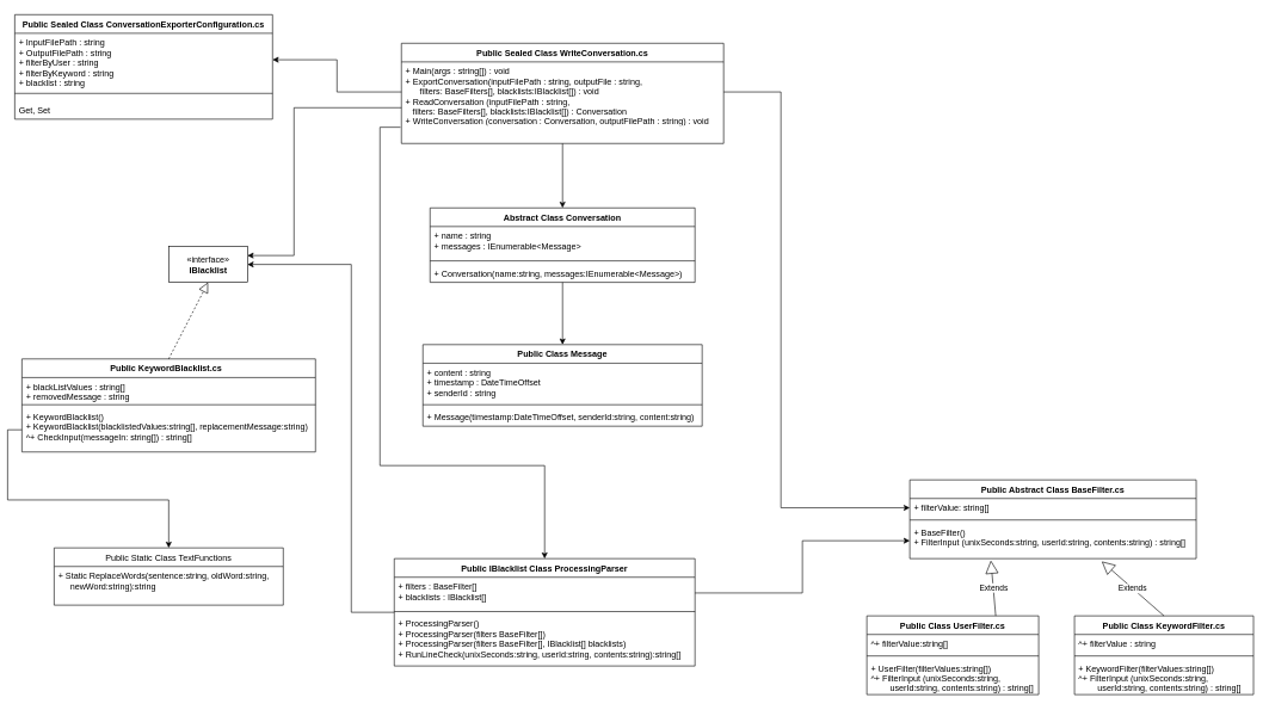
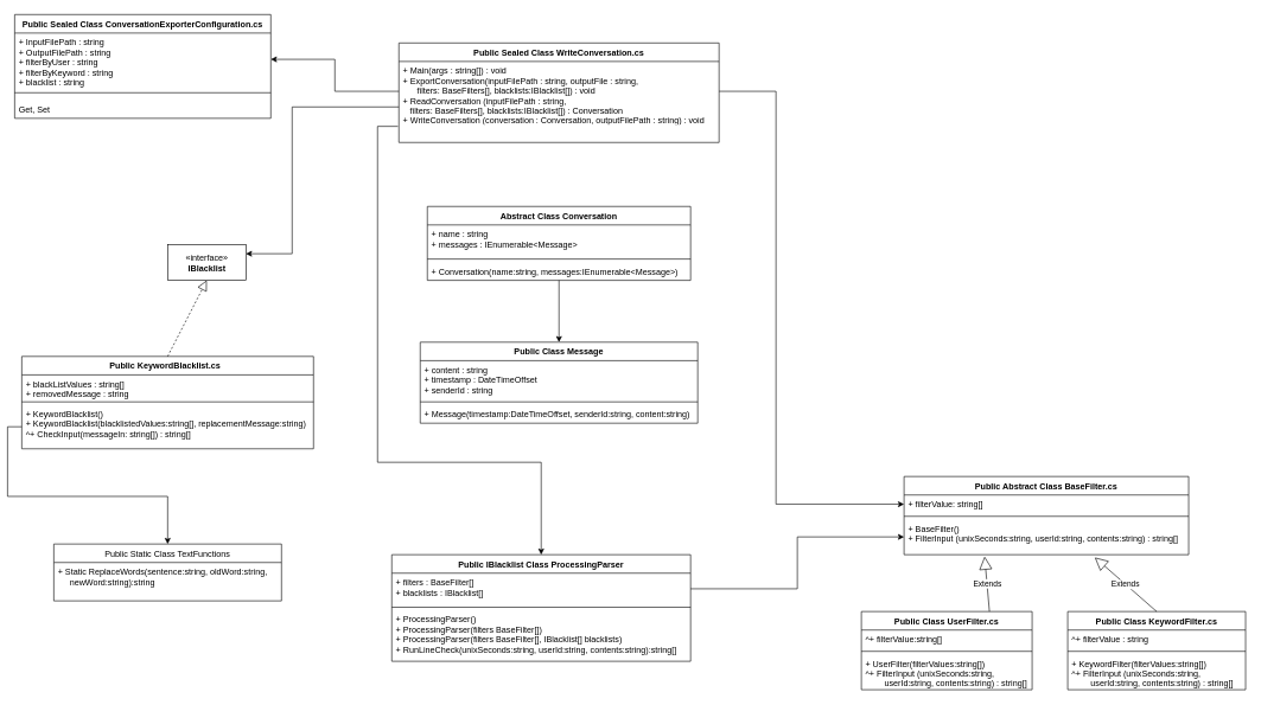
  <mxCell id="0" />
  <mxCell id="1" parent="0" />
  <mxCell id="2" value="Public Sealed Class ConversationExporterConfiguration.cs" style="swimlane;fontStyle=1;align=center;verticalAlign=top;childLayout=stackLayout;horizontal=1;startSize=26;horizontalStack=0;resizeParent=1;resizeParentMax=0;resizeLast=0;collapsible=1;marginBottom=0;" parent="1" vertex="1"><mxGeometry x="20" y="20" width="360" height="146" as="geometry" /></mxCell>
  <mxCell id="3" value="+ InputFilePath : string&#10;+ OutputFilePath : string&#10;+ filterByUser : string&#10;+ filterByKeyword : string&#10;+ blacklist : string" style="text;strokeColor=none;fillColor=none;align=left;verticalAlign=top;spacingLeft=4;spacingRight=4;overflow=hidden;rotatable=0;points=[[0,0.5],[1,0.5]];portConstraint=eastwest;" parent="2" vertex="1"><mxGeometry y="26" width="360" height="74" as="geometry" /></mxCell>
  <mxCell id="4" value="" style="line;strokeWidth=1;fillColor=none;align=left;verticalAlign=middle;spacingTop=-1;spacingLeft=3;spacingRight=3;rotatable=0;labelPosition=right;points=[];portConstraint=eastwest;" parent="2" vertex="1"><mxGeometry y="100" width="360" height="20" as="geometry" /></mxCell>
  <mxCell id="5" value="Get, Set" style="text;strokeColor=none;fillColor=none;align=left;verticalAlign=top;spacingLeft=4;spacingRight=4;overflow=hidden;rotatable=0;points=[[0,0.5],[1,0.5]];portConstraint=eastwest;" parent="2" vertex="1"><mxGeometry y="120" width="360" height="26" as="geometry" /></mxCell>
- <mxCell id="6" style="edgeStyle=orthogonalEdgeStyle;rounded=0;orthogonalLoop=1;jettySize=auto;html=1;entryX=0.5;entryY=0;entryDx=0;entryDy=0;" parent="1" source="8" target="10" edge="1"><mxGeometry relative="1" as="geometry" /></mxCell>
  <mxCell id="7" style="edgeStyle=orthogonalEdgeStyle;rounded=0;orthogonalLoop=1;jettySize=auto;html=1;entryX=0.5;entryY=0;entryDx=0;entryDy=0;exitX=-0.003;exitY=1.087;exitDx=0;exitDy=0;exitPerimeter=0;" edge="1" parent="1" source="21" target="43"><mxGeometry relative="1" as="geometry"><Array as="points"><mxPoint x="530" y="177" /><mxPoint x="530" y="650" /><mxPoint x="760" y="650" /></Array></mxGeometry></mxCell>
  <mxCell id="8" value="Public Sealed Class WriteConversation.cs" style="swimlane;fontStyle=1;align=center;verticalAlign=top;childLayout=stackLayout;horizontal=1;startSize=26;horizontalStack=0;resizeParent=1;resizeParentMax=0;resizeLast=0;collapsible=1;marginBottom=0;" parent="1" vertex="1"><mxGeometry x="560" y="60" width="450" height="140" as="geometry" /></mxCell>
  <mxCell id="9" style="edgeStyle=orthogonalEdgeStyle;rounded=0;orthogonalLoop=1;jettySize=auto;html=1;entryX=0.5;entryY=0;entryDx=0;entryDy=0;" parent="1" source="10" target="14" edge="1"><mxGeometry relative="1" as="geometry" /></mxCell>
  <mxCell id="10" value="Abstract Class Conversation" style="swimlane;fontStyle=1;align=center;verticalAlign=top;childLayout=stackLayout;horizontal=1;startSize=26;horizontalStack=0;resizeParent=1;resizeParentMax=0;resizeLast=0;collapsible=1;marginBottom=0;" parent="1" vertex="1"><mxGeometry x="600" y="290" width="370" height="104" as="geometry" /></mxCell>
  <mxCell id="11" value="+ name : string&#10;+ messages : IEnumerable&lt;Message&gt;" style="text;strokeColor=none;fillColor=none;align=left;verticalAlign=top;spacingLeft=4;spacingRight=4;overflow=hidden;rotatable=0;points=[[0,0.5],[1,0.5]];portConstraint=eastwest;" parent="10" vertex="1"><mxGeometry y="26" width="370" height="44" as="geometry" /></mxCell>
  <mxCell id="12" value="" style="line;strokeWidth=1;fillColor=none;align=left;verticalAlign=middle;spacingTop=-1;spacingLeft=3;spacingRight=3;rotatable=0;labelPosition=right;points=[];portConstraint=eastwest;" parent="10" vertex="1"><mxGeometry y="70" width="370" height="8" as="geometry" /></mxCell>
  <mxCell id="13" value="+ Conversation(name:string, messages:IEnumerable&lt;Message&gt;)" style="text;strokeColor=none;fillColor=none;align=left;verticalAlign=top;spacingLeft=4;spacingRight=4;overflow=hidden;rotatable=0;points=[[0,0.5],[1,0.5]];portConstraint=eastwest;" parent="10" vertex="1"><mxGeometry y="78" width="370" height="26" as="geometry" /></mxCell>
  <mxCell id="14" value="Public Class Message" style="swimlane;fontStyle=1;align=center;verticalAlign=top;childLayout=stackLayout;horizontal=1;startSize=26;horizontalStack=0;resizeParent=1;resizeParentMax=0;resizeLast=0;collapsible=1;marginBottom=0;" parent="1" vertex="1"><mxGeometry x="590" y="481" width="390" height="114" as="geometry" /></mxCell>
  <mxCell id="15" value="+ content : string&#10;+ timestamp : DateTimeOffset&#10;+ senderId : string" style="text;strokeColor=none;fillColor=none;align=left;verticalAlign=top;spacingLeft=4;spacingRight=4;overflow=hidden;rotatable=0;points=[[0,0.5],[1,0.5]];portConstraint=eastwest;" parent="14" vertex="1"><mxGeometry y="26" width="390" height="54" as="geometry" /></mxCell>
  <mxCell id="16" value="" style="line;strokeWidth=1;fillColor=none;align=left;verticalAlign=middle;spacingTop=-1;spacingLeft=3;spacingRight=3;rotatable=0;labelPosition=right;points=[];portConstraint=eastwest;" parent="14" vertex="1"><mxGeometry y="80" width="390" height="8" as="geometry" /></mxCell>
  <mxCell id="17" value="+ Message(timestamp:DateTimeOffset, senderId:string, content:string)" style="text;strokeColor=none;fillColor=none;align=left;verticalAlign=top;spacingLeft=4;spacingRight=4;overflow=hidden;rotatable=0;points=[[0,0.5],[1,0.5]];portConstraint=eastwest;" parent="14" vertex="1"><mxGeometry y="88" width="390" height="26" as="geometry" /></mxCell>
  <mxCell id="18" style="edgeStyle=orthogonalEdgeStyle;rounded=0;orthogonalLoop=1;jettySize=auto;html=1;entryX=1;entryY=0.5;entryDx=0;entryDy=0;" parent="1" source="21" target="3" edge="1"><mxGeometry relative="1" as="geometry" /></mxCell>
  <mxCell id="19" style="edgeStyle=orthogonalEdgeStyle;rounded=0;orthogonalLoop=1;jettySize=auto;html=1;entryX=0;entryY=0.5;entryDx=0;entryDy=0;" parent="1" source="21" target="23" edge="1"><mxGeometry relative="1" as="geometry"><Array as="points"><mxPoint x="1090" y="128" /><mxPoint x="1090" y="709" /></Array></mxGeometry></mxCell>
  <mxCell id="20" style="edgeStyle=orthogonalEdgeStyle;rounded=0;orthogonalLoop=1;jettySize=auto;html=1;entryX=1;entryY=0.25;entryDx=0;entryDy=0;" parent="1" source="21" target="40" edge="1"><mxGeometry relative="1" as="geometry"><Array as="points"><mxPoint x="410" y="150" /><mxPoint x="410" y="357" /></Array></mxGeometry></mxCell>
  <mxCell id="21" value="+ Main(args : string[]) : void&#10;+ ExportConversation(inputFilePath : string, outputFile : string, &#10;      filters: BaseFilters[], blacklists:IBlacklist[]) : void&#10;+ ReadConversation (inputFilePath : string,&#10;   filters: BaseFilters[], blacklists:IBlacklist[]) : Conversation&#10;+ WriteConversation (conversation : Conversation, outputFilePath : string) : void" style="text;strokeColor=none;fillColor=none;align=left;verticalAlign=top;spacingLeft=4;spacingRight=4;overflow=hidden;rotatable=0;points=[[0,0.5],[1,0.5]];portConstraint=eastwest;" parent="1" vertex="1"><mxGeometry x="560" y="86" width="450" height="84" as="geometry" /></mxCell>
  <mxCell id="22" value="Public Abstract Class BaseFilter.cs" style="swimlane;fontStyle=1;align=center;verticalAlign=top;childLayout=stackLayout;horizontal=1;startSize=26;horizontalStack=0;resizeParent=1;resizeParentMax=0;resizeLast=0;collapsible=1;marginBottom=0;" parent="1" vertex="1"><mxGeometry x="1270" y="670" width="400" height="110" as="geometry" /></mxCell>
  <mxCell id="23" value="+ filterValue: string[]" style="text;strokeColor=none;fillColor=none;align=left;verticalAlign=top;spacingLeft=4;spacingRight=4;overflow=hidden;rotatable=0;points=[[0,0.5],[1,0.5]];portConstraint=eastwest;" parent="22" vertex="1"><mxGeometry y="26" width="400" height="26" as="geometry" /></mxCell>
  <mxCell id="24" value="" style="line;strokeWidth=1;fillColor=none;align=left;verticalAlign=middle;spacingTop=-1;spacingLeft=3;spacingRight=3;rotatable=0;labelPosition=right;points=[];portConstraint=eastwest;" parent="22" vertex="1"><mxGeometry y="52" width="400" height="8" as="geometry" /></mxCell>
  <mxCell id="25" value="+ BaseFilter()&#10;+ FilterInput (unixSeconds:string, userId:string, contents:string) : string[]" style="text;strokeColor=none;fillColor=none;align=left;verticalAlign=top;spacingLeft=4;spacingRight=4;overflow=hidden;rotatable=0;points=[[0,0.5],[1,0.5]];portConstraint=eastwest;" parent="22" vertex="1"><mxGeometry y="60" width="400" height="50" as="geometry" /></mxCell>
  <mxCell id="26" value="Public Class UserFilter.cs" style="swimlane;fontStyle=1;align=center;verticalAlign=top;childLayout=stackLayout;horizontal=1;startSize=26;horizontalStack=0;resizeParent=1;resizeParentMax=0;resizeLast=0;collapsible=1;marginBottom=0;" parent="1" vertex="1"><mxGeometry x="1210" y="860" width="240" height="110" as="geometry" /></mxCell>
  <mxCell id="27" value="^+ filterValue:string[]" style="text;strokeColor=none;fillColor=none;align=left;verticalAlign=top;spacingLeft=4;spacingRight=4;overflow=hidden;rotatable=0;points=[[0,0.5],[1,0.5]];portConstraint=eastwest;" parent="26" vertex="1"><mxGeometry y="26" width="240" height="26" as="geometry" /></mxCell>
  <mxCell id="28" value="" style="line;strokeWidth=1;fillColor=none;align=left;verticalAlign=middle;spacingTop=-1;spacingLeft=3;spacingRight=3;rotatable=0;labelPosition=right;points=[];portConstraint=eastwest;" parent="26" vertex="1"><mxGeometry y="52" width="240" height="8" as="geometry" /></mxCell>
  <mxCell id="29" value="+ UserFilter(filterValues:string[])&#10;^+ FilterInput (unixSeconds:string, &#10;        userId:string, contents:string) : string[]" style="text;strokeColor=none;fillColor=none;align=left;verticalAlign=top;spacingLeft=4;spacingRight=4;overflow=hidden;rotatable=0;points=[[0,0.5],[1,0.5]];portConstraint=eastwest;" parent="26" vertex="1"><mxGeometry y="60" width="240" height="50" as="geometry" /></mxCell>
  <mxCell id="30" value="Extends" style="endArrow=block;endSize=16;endFill=0;html=1;exitX=0.75;exitY=0;exitDx=0;exitDy=0;entryX=0.283;entryY=1.051;entryDx=0;entryDy=0;entryPerimeter=0;" parent="1" source="26" target="25" edge="1"><mxGeometry width="160" relative="1" as="geometry"><mxPoint x="1270" y="720" as="sourcePoint" /><mxPoint x="1430" y="720" as="targetPoint" /><Array as="points" /></mxGeometry></mxCell>
  <mxCell id="31" value="Public Class KeywordFilter.cs" style="swimlane;fontStyle=1;align=center;verticalAlign=top;childLayout=stackLayout;horizontal=1;startSize=26;horizontalStack=0;resizeParent=1;resizeParentMax=0;resizeLast=0;collapsible=1;marginBottom=0;" parent="1" vertex="1"><mxGeometry x="1500" y="860" width="250" height="110" as="geometry" /></mxCell>
  <mxCell id="32" value="^+ filterValue : string" style="text;strokeColor=none;fillColor=none;align=left;verticalAlign=top;spacingLeft=4;spacingRight=4;overflow=hidden;rotatable=0;points=[[0,0.5],[1,0.5]];portConstraint=eastwest;" parent="31" vertex="1"><mxGeometry y="26" width="250" height="26" as="geometry" /></mxCell>
  <mxCell id="33" value="" style="line;strokeWidth=1;fillColor=none;align=left;verticalAlign=middle;spacingTop=-1;spacingLeft=3;spacingRight=3;rotatable=0;labelPosition=right;points=[];portConstraint=eastwest;" parent="31" vertex="1"><mxGeometry y="52" width="250" height="8" as="geometry" /></mxCell>
  <mxCell id="34" value="+ KeywordFilter(filterValues:string[])&#10;^+ FilterInput (unixSeconds:string, &#10;        userId:string, contents:string) : string[]" style="text;strokeColor=none;fillColor=none;align=left;verticalAlign=top;spacingLeft=4;spacingRight=4;overflow=hidden;rotatable=0;points=[[0,0.5],[1,0.5]];portConstraint=eastwest;" parent="31" vertex="1"><mxGeometry y="60" width="250" height="50" as="geometry" /></mxCell>
  <mxCell id="35" value="Extends" style="endArrow=block;endSize=16;endFill=0;html=1;entryX=0.67;entryY=1.077;entryDx=0;entryDy=0;exitX=0.5;exitY=0;exitDx=0;exitDy=0;entryPerimeter=0;" parent="1" source="31" target="25" edge="1"><mxGeometry width="160" relative="1" as="geometry"><mxPoint x="1340" y="630" as="sourcePoint" /><mxPoint x="1500" y="630" as="targetPoint" /><Array as="points" /></mxGeometry></mxCell>
  <mxCell id="36" value="Public KeywordBlacklist.cs  " style="swimlane;fontStyle=1;align=center;verticalAlign=top;childLayout=stackLayout;horizontal=1;startSize=26;horizontalStack=0;resizeParent=1;resizeParentMax=0;resizeLast=0;collapsible=1;marginBottom=0;" parent="1" vertex="1"><mxGeometry x="30" y="501" width="410" height="130" as="geometry" /></mxCell>
  <mxCell id="37" value="+ blackListValues : string[]&#10;+ removedMessage : string" style="text;strokeColor=none;fillColor=none;align=left;verticalAlign=top;spacingLeft=4;spacingRight=4;overflow=hidden;rotatable=0;points=[[0,0.5],[1,0.5]];portConstraint=eastwest;" parent="36" vertex="1"><mxGeometry y="26" width="410" height="34" as="geometry" /></mxCell>
  <mxCell id="38" value="" style="line;strokeWidth=1;fillColor=none;align=left;verticalAlign=middle;spacingTop=-1;spacingLeft=3;spacingRight=3;rotatable=0;labelPosition=right;points=[];portConstraint=eastwest;" parent="36" vertex="1"><mxGeometry y="60" width="410" height="8" as="geometry" /></mxCell>
  <mxCell id="39" value="+ KeywordBlacklist()&#10;+ KeywordBlacklist(blacklistedValues:string[], replacementMessage:string)&#10;^+ CheckInput(messageIn: string[]) : string[]" style="text;strokeColor=none;fillColor=none;align=left;verticalAlign=top;spacingLeft=4;spacingRight=4;overflow=hidden;rotatable=0;points=[[0,0.5],[1,0.5]];portConstraint=eastwest;" parent="36" vertex="1"><mxGeometry y="68" width="410" height="62" as="geometry" /></mxCell>
  <mxCell id="40" value="«interface»&lt;br&gt;&lt;b&gt;IBlacklist&lt;/b&gt;" style="html=1;" parent="1" vertex="1"><mxGeometry x="235" y="344" width="110" height="50" as="geometry" /></mxCell>
  <mxCell id="41" value="" style="endArrow=block;dashed=1;endFill=0;endSize=12;html=1;entryX=0.5;entryY=1;entryDx=0;entryDy=0;exitX=0.5;exitY=0;exitDx=0;exitDy=0;" parent="1" source="36" target="40" edge="1"><mxGeometry width="160" relative="1" as="geometry"><mxPoint x="80" y="470" as="sourcePoint" /><mxPoint x="240" y="470" as="targetPoint" /></mxGeometry></mxCell>
- <mxCell id="42" style="edgeStyle=orthogonalEdgeStyle;rounded=0;orthogonalLoop=1;jettySize=auto;html=1;entryX=1;entryY=0.5;entryDx=0;entryDy=0;" edge="1" parent="1" source="43" target="40"><mxGeometry relative="1" as="geometry"><Array as="points"><mxPoint x="490" y="855" /><mxPoint x="490" y="369" /></Array></mxGeometry></mxCell>
  <mxCell id="43" value="Public IBlacklist Class ProcessingParser" style="swimlane;fontStyle=1;align=center;verticalAlign=top;childLayout=stackLayout;horizontal=1;startSize=26;horizontalStack=0;resizeParent=1;resizeParentMax=0;resizeLast=0;collapsible=1;marginBottom=0;" parent="1" vertex="1"><mxGeometry x="550" y="780" width="420" height="150" as="geometry" /></mxCell>
  <mxCell id="44" value="+ filters : BaseFilter[]&#10;+ blacklists : IBlacklist[]" style="text;strokeColor=none;fillColor=none;align=left;verticalAlign=top;spacingLeft=4;spacingRight=4;overflow=hidden;rotatable=0;points=[[0,0.5],[1,0.5]];portConstraint=eastwest;" parent="43" vertex="1"><mxGeometry y="26" width="420" height="44" as="geometry" /></mxCell>
  <mxCell id="45" value="" style="line;strokeWidth=1;fillColor=none;align=left;verticalAlign=middle;spacingTop=-1;spacingLeft=3;spacingRight=3;rotatable=0;labelPosition=right;points=[];portConstraint=eastwest;" parent="43" vertex="1"><mxGeometry y="70" width="420" height="8" as="geometry" /></mxCell>
  <mxCell id="46" value="+ ProcessingParser()&#10;+ ProcessingParser(filters BaseFilter[])&#10;+ ProcessingParser(filters BaseFilter[], IBlacklist[] blacklists)&#10;+ RunLineCheck(unixSeconds:string, userId:string, contents:string):string[]" style="text;strokeColor=none;fillColor=none;align=left;verticalAlign=top;spacingLeft=4;spacingRight=4;overflow=hidden;rotatable=0;points=[[0,0.5],[1,0.5]];portConstraint=eastwest;" parent="43" vertex="1"><mxGeometry y="78" width="420" height="72" as="geometry" /></mxCell>
  <mxCell id="47" value="Public Static Class TextFunctions" style="swimlane;fontStyle=0;childLayout=stackLayout;horizontal=1;startSize=26;fillColor=none;horizontalStack=0;resizeParent=1;resizeParentMax=0;resizeLast=0;collapsible=1;marginBottom=0;" parent="1" vertex="1"><mxGeometry x="75" y="765" width="320" height="80" as="geometry" /></mxCell>
  <mxCell id="48" value="+ Static ReplaceWords(sentence:string, oldWord:string,&#10;     newWord:string):string" style="text;strokeColor=none;fillColor=none;align=left;verticalAlign=top;spacingLeft=4;spacingRight=4;overflow=hidden;rotatable=0;points=[[0,0.5],[1,0.5]];portConstraint=eastwest;" parent="47" vertex="1"><mxGeometry y="26" width="320" height="54" as="geometry" /></mxCell>
  <mxCell id="49" style="edgeStyle=orthogonalEdgeStyle;rounded=0;orthogonalLoop=1;jettySize=auto;html=1;exitX=0;exitY=0.5;exitDx=0;exitDy=0;entryX=0.5;entryY=0;entryDx=0;entryDy=0;" edge="1" parent="1" source="39" target="47"><mxGeometry relative="1" as="geometry" /></mxCell>
  <mxCell id="50" style="edgeStyle=orthogonalEdgeStyle;rounded=0;orthogonalLoop=1;jettySize=auto;html=1;entryX=0;entryY=0.5;entryDx=0;entryDy=0;" edge="1" parent="1" source="44" target="25"><mxGeometry relative="1" as="geometry"><Array as="points"><mxPoint x="1120" y="828" /><mxPoint x="1120" y="755" /></Array></mxGeometry></mxCell>
